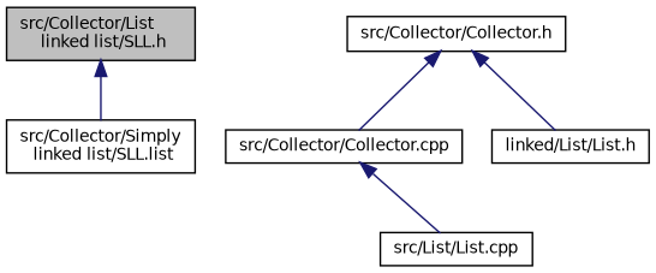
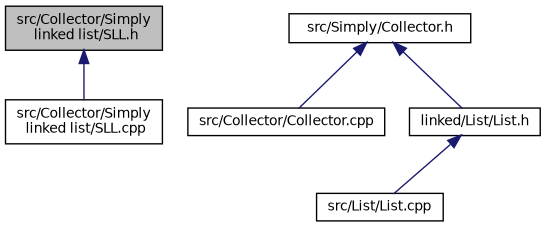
  digraph {
    node [color=black fillcolor=white fontname=Helvetica fontsize=10 shape=record style=filled]
    edge [color=midnightblue dir=back fontname=Helvetica fontsize=10 labelfontname=Helvetica labelfontsize=10 style=solid]
-   n1 [fillcolor=grey75 fontcolor=black height=0.2 label="src/Collector/List\l linked list/SLL.h" width=0.4]
-   n2 [height=0.2 label="src/Collector/Simply\l linked list/SLL.list" width=0.4]
-   n3 [height=0.2 label="src/Collector/Collector.h" width=0.4]
+   n1 [fillcolor=grey75 fontcolor=black height=0.2 label="src/Collector/Simply\l linked list/SLL.h" width=0.4]
+   n2 [height=0.2 label="src/Collector/Simply\l linked list/SLL.cpp" width=0.4]
+   n3 [height=0.2 label="src/Simply/Collector.h" width=0.4]
    n4 [height=0.2 label="src/Collector/Collector.cpp" width=0.4]
    n5 [height=0.2 label="linked/List/List.h" width=0.4]
    n6 [height=0.2 label="src/List/List.cpp" width=0.4]
    n1 -> n2
    n3 -> n4
    n3 -> n5
-   n4 -> n6
+   n5 -> n6
  }
